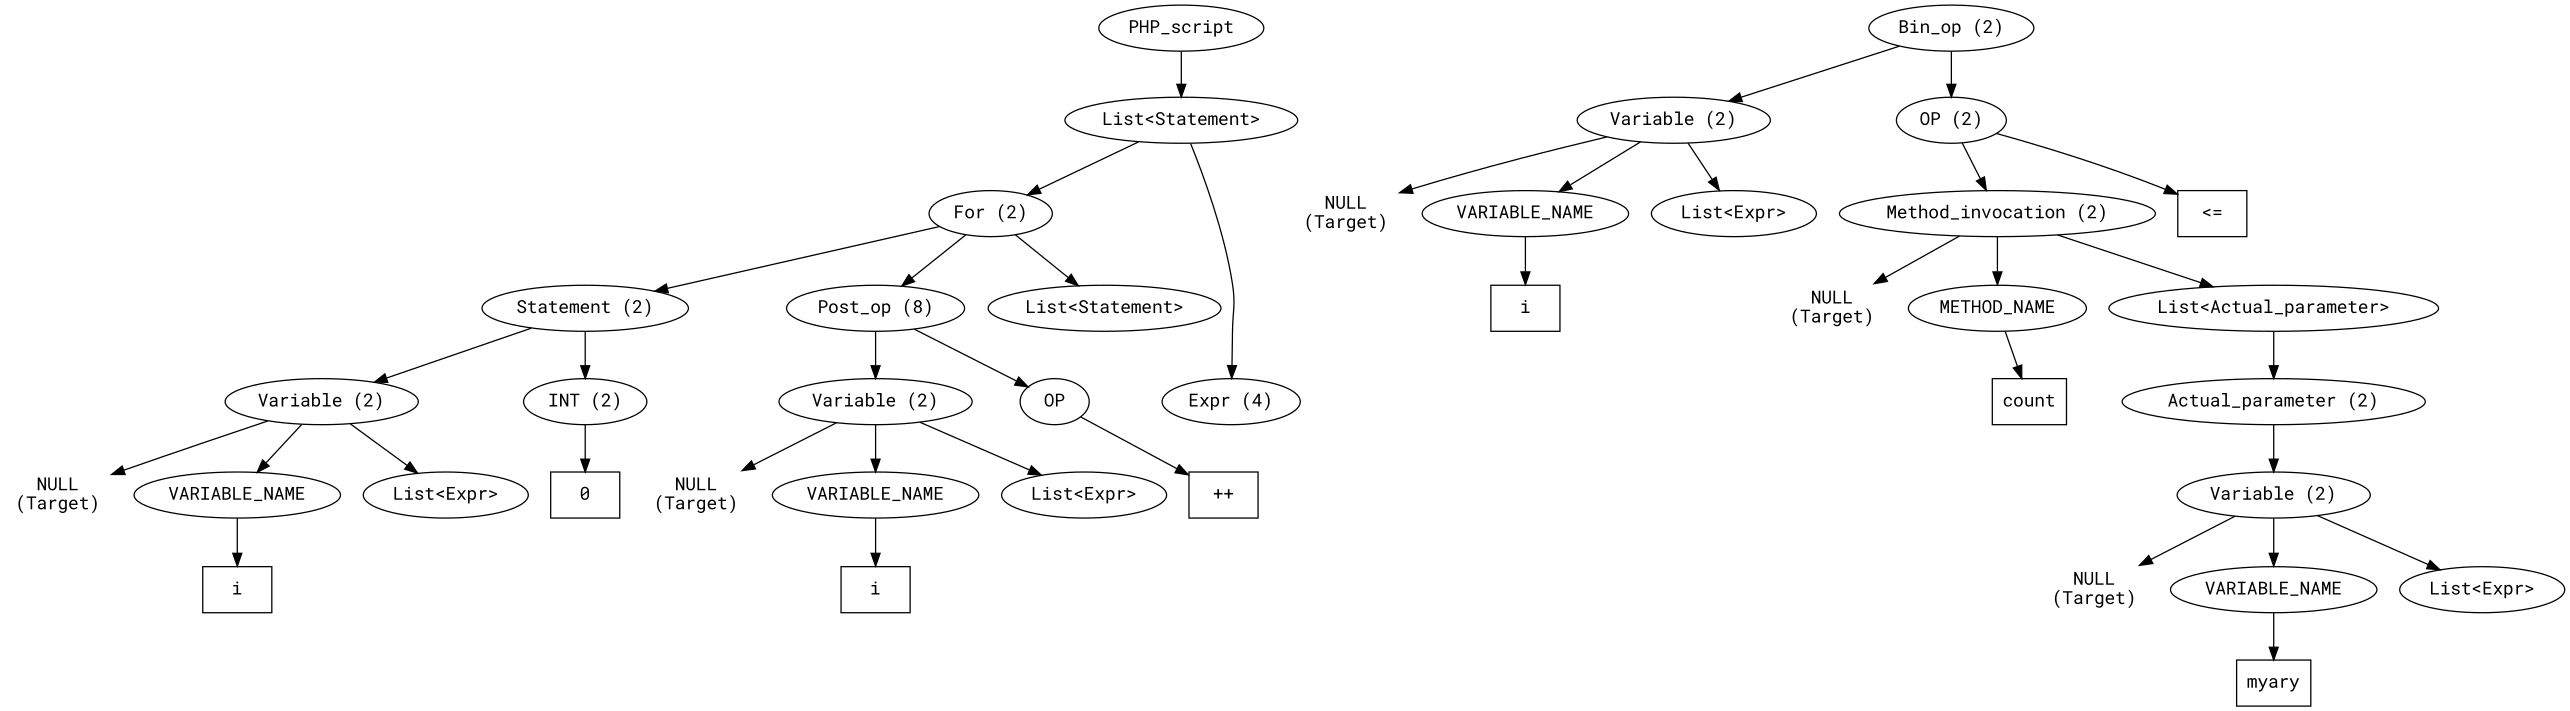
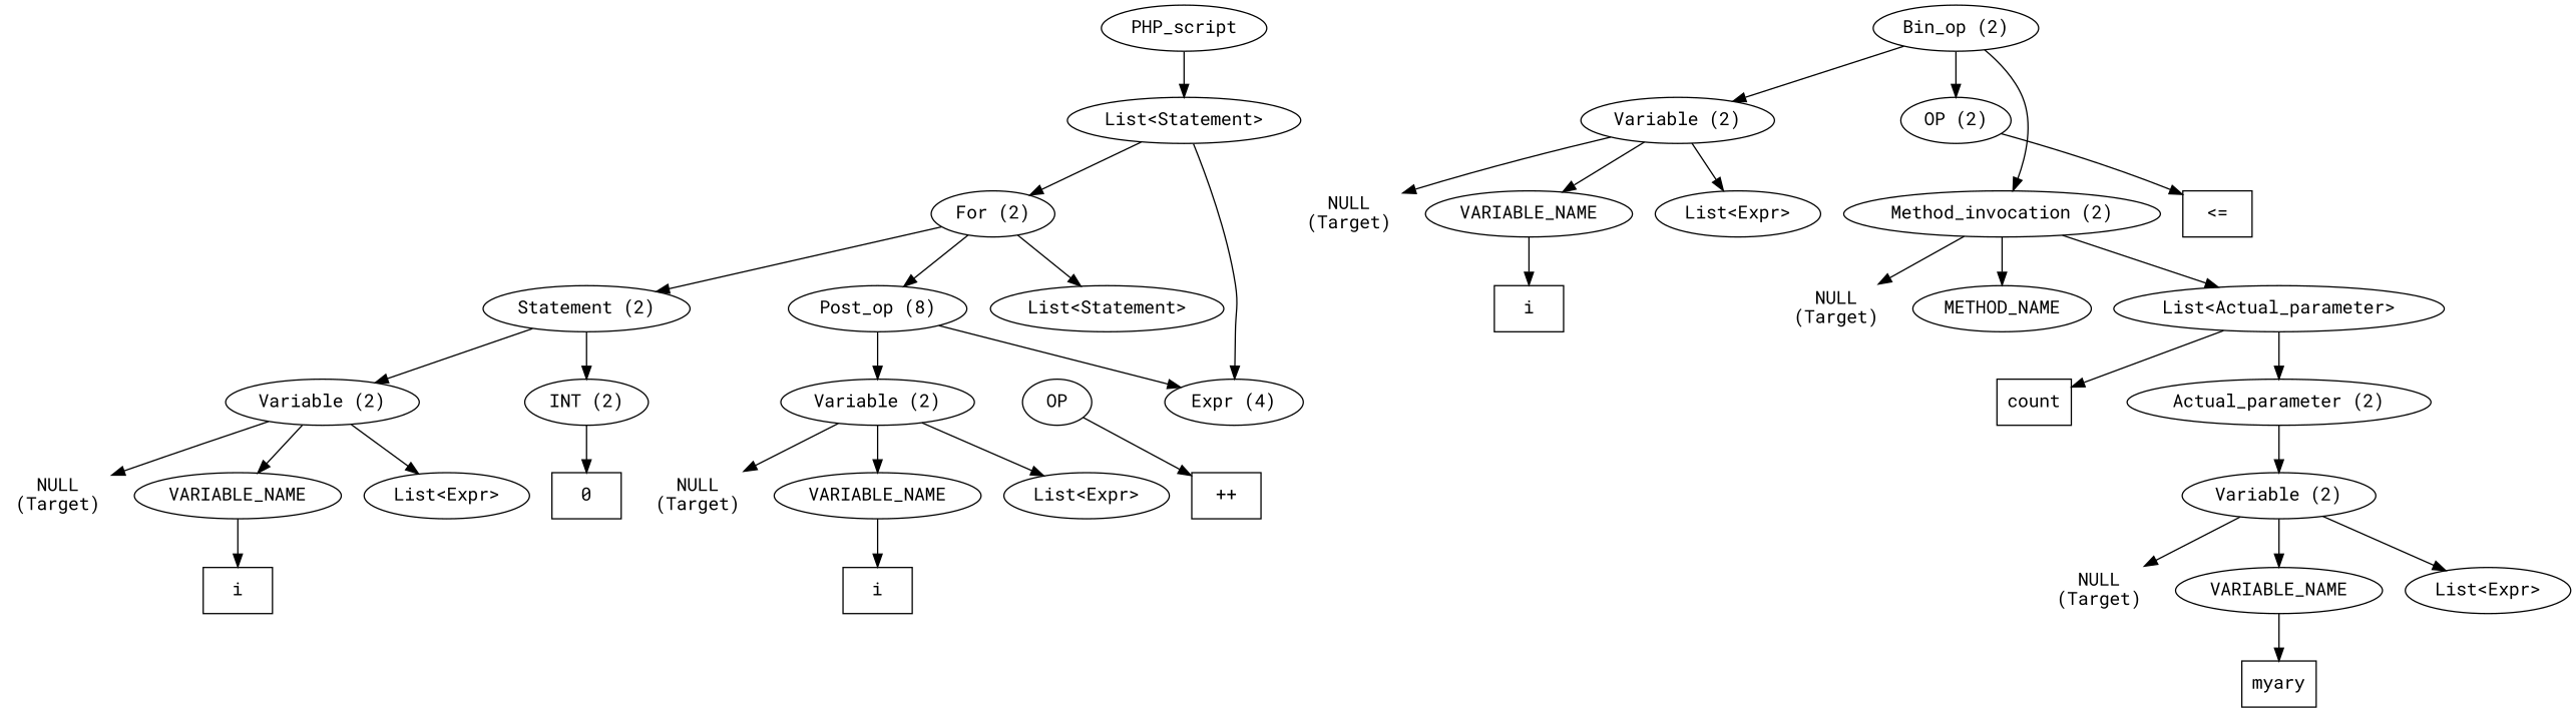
  digraph {
    fontname="Roboto Mono"
    ordering=out
    node [fontname="Roboto Mono"]
    edge [fontname="Roboto Mono"]
    n1 [label=PHP_script]
    n2 [label="List<Statement>"]
    n3 [label="For (2)"]
    n4 [label="Expr (4)"]
    n5 [label="Statement (2)"]
    n6 [label="Post_op (8)"]
    n7 [label="List<Statement>"]
    n8 [label="Variable (2)"]
    n9 [label="INT (2)"]
    n10 [label="Bin_op (2)"]
    n11 [label="Variable (2)"]
    n12 [label="OP (2)"]
    n13 [label="Method_invocation (2)"]
    n14 [label="Variable (2)"]
    n15 [label=OP]
    n16 [label="NULL\n(Target)" shape=plaintext]
    n17 [label=VARIABLE_NAME]
    n18 [label="List<Expr>"]
    n19 [label=0 shape=box]
    n20 [label=i shape=box]
    n21 [label="NULL\n(Target)" shape=plaintext]
    n22 [label=VARIABLE_NAME]
    n23 [label="List<Expr>"]
    n24 [label="<=" shape=box]
    n25 [label="NULL\n(Target)" shape=plaintext]
    n26 [label=METHOD_NAME]
    n27 [label="List<Actual_parameter>"]
    n28 [label=i shape=box]
    n29 [label=count shape=box]
    n30 [label="Actual_parameter (2)"]
    n31 [label="Variable (2)"]
    n32 [label="NULL\n(Target)" shape=plaintext]
    n33 [label=VARIABLE_NAME]
    n34 [label="List<Expr>"]
    n35 [label=myary shape=box]
    n36 [label="NULL\n(Target)" shape=plaintext]
    n37 [label=VARIABLE_NAME]
    n38 [label="List<Expr>"]
    n39 [label="++" shape=box]
    n40 [label=i shape=box]
    n1 -> n2
    n2 -> n3
    n2 -> n4
    n3 -> n5
    n3 -> n6
    n3 -> n7
    n5 -> n8
    n5 -> n9
    n6 -> n14
-   n6 -> n15
+   n6 -> n4
    n8 -> n16
    n8 -> n17
    n8 -> n18
    n9 -> n19
    n10 -> n11
    n10 -> n12
-   n12 -> n13
+   n10 -> n13
    n11 -> n21
    n11 -> n22
    n11 -> n23
    n12 -> n24
    n13 -> n25
    n13 -> n26
    n13 -> n27
    n14 -> n36
    n14 -> n37
    n14 -> n38
    n15 -> n39
    n17 -> n20
    n22 -> n28
-   n26 -> n29
+   n27 -> n29
    n27 -> n30
    n30 -> n31
    n31 -> n32
    n31 -> n33
    n31 -> n34
    n33 -> n35
    n37 -> n40
  }
